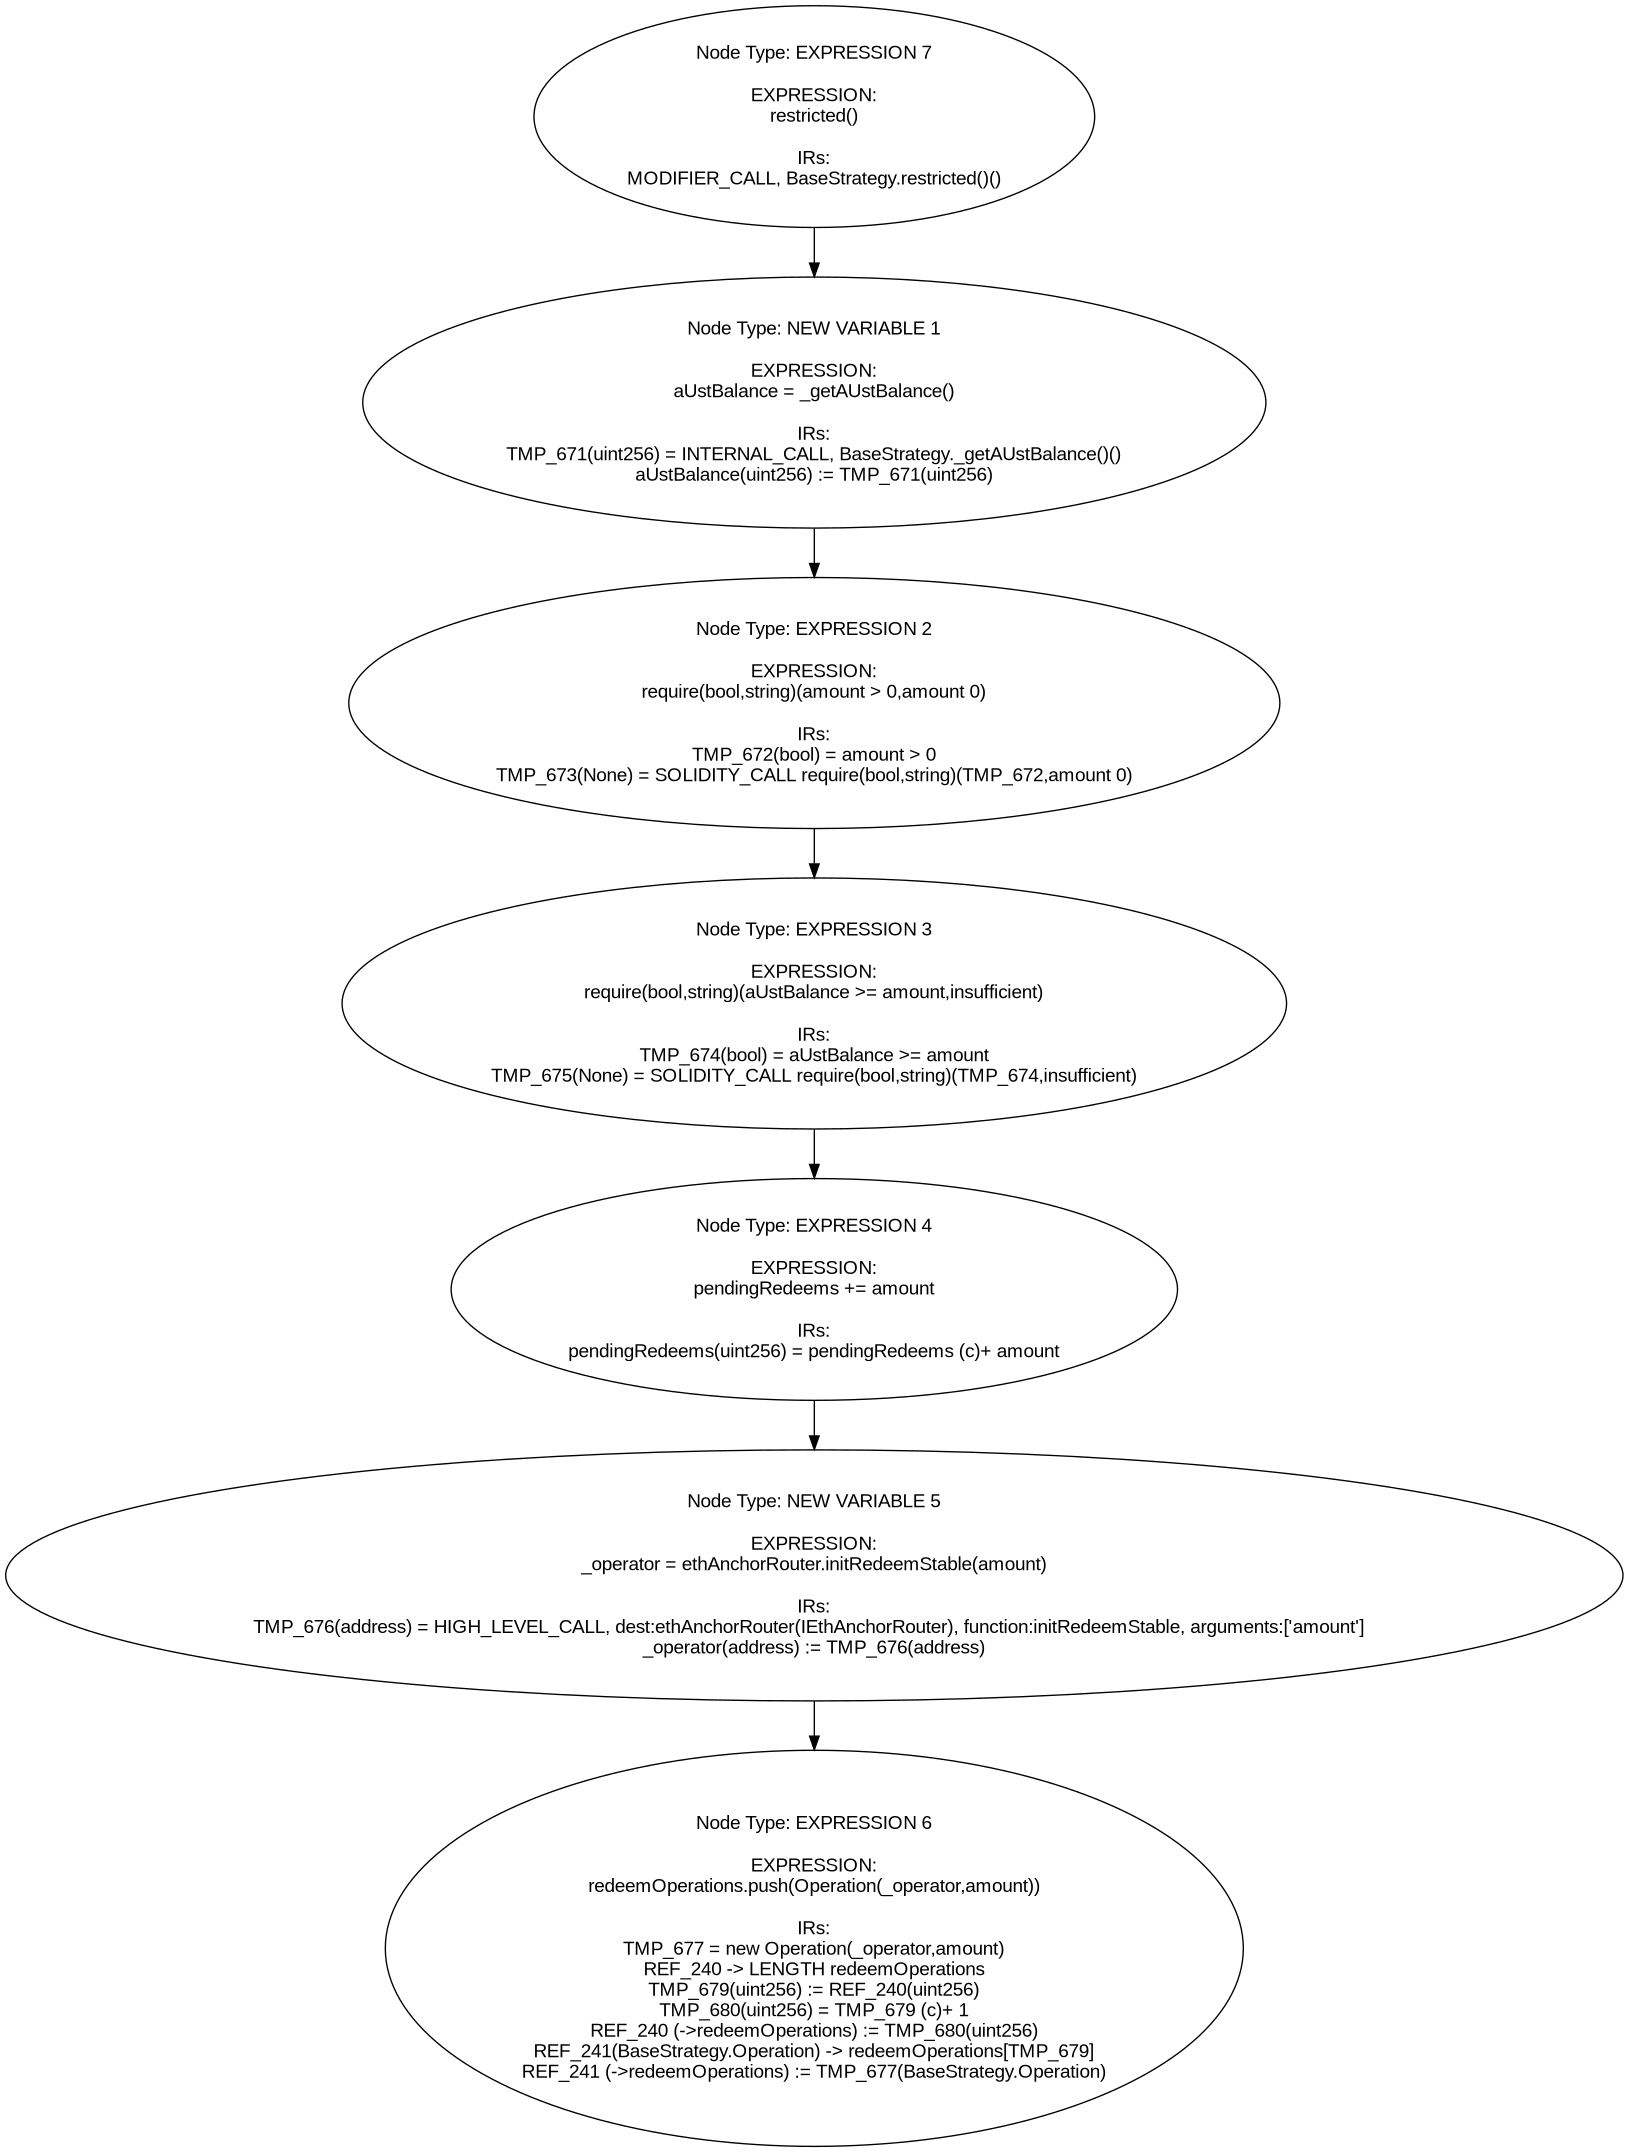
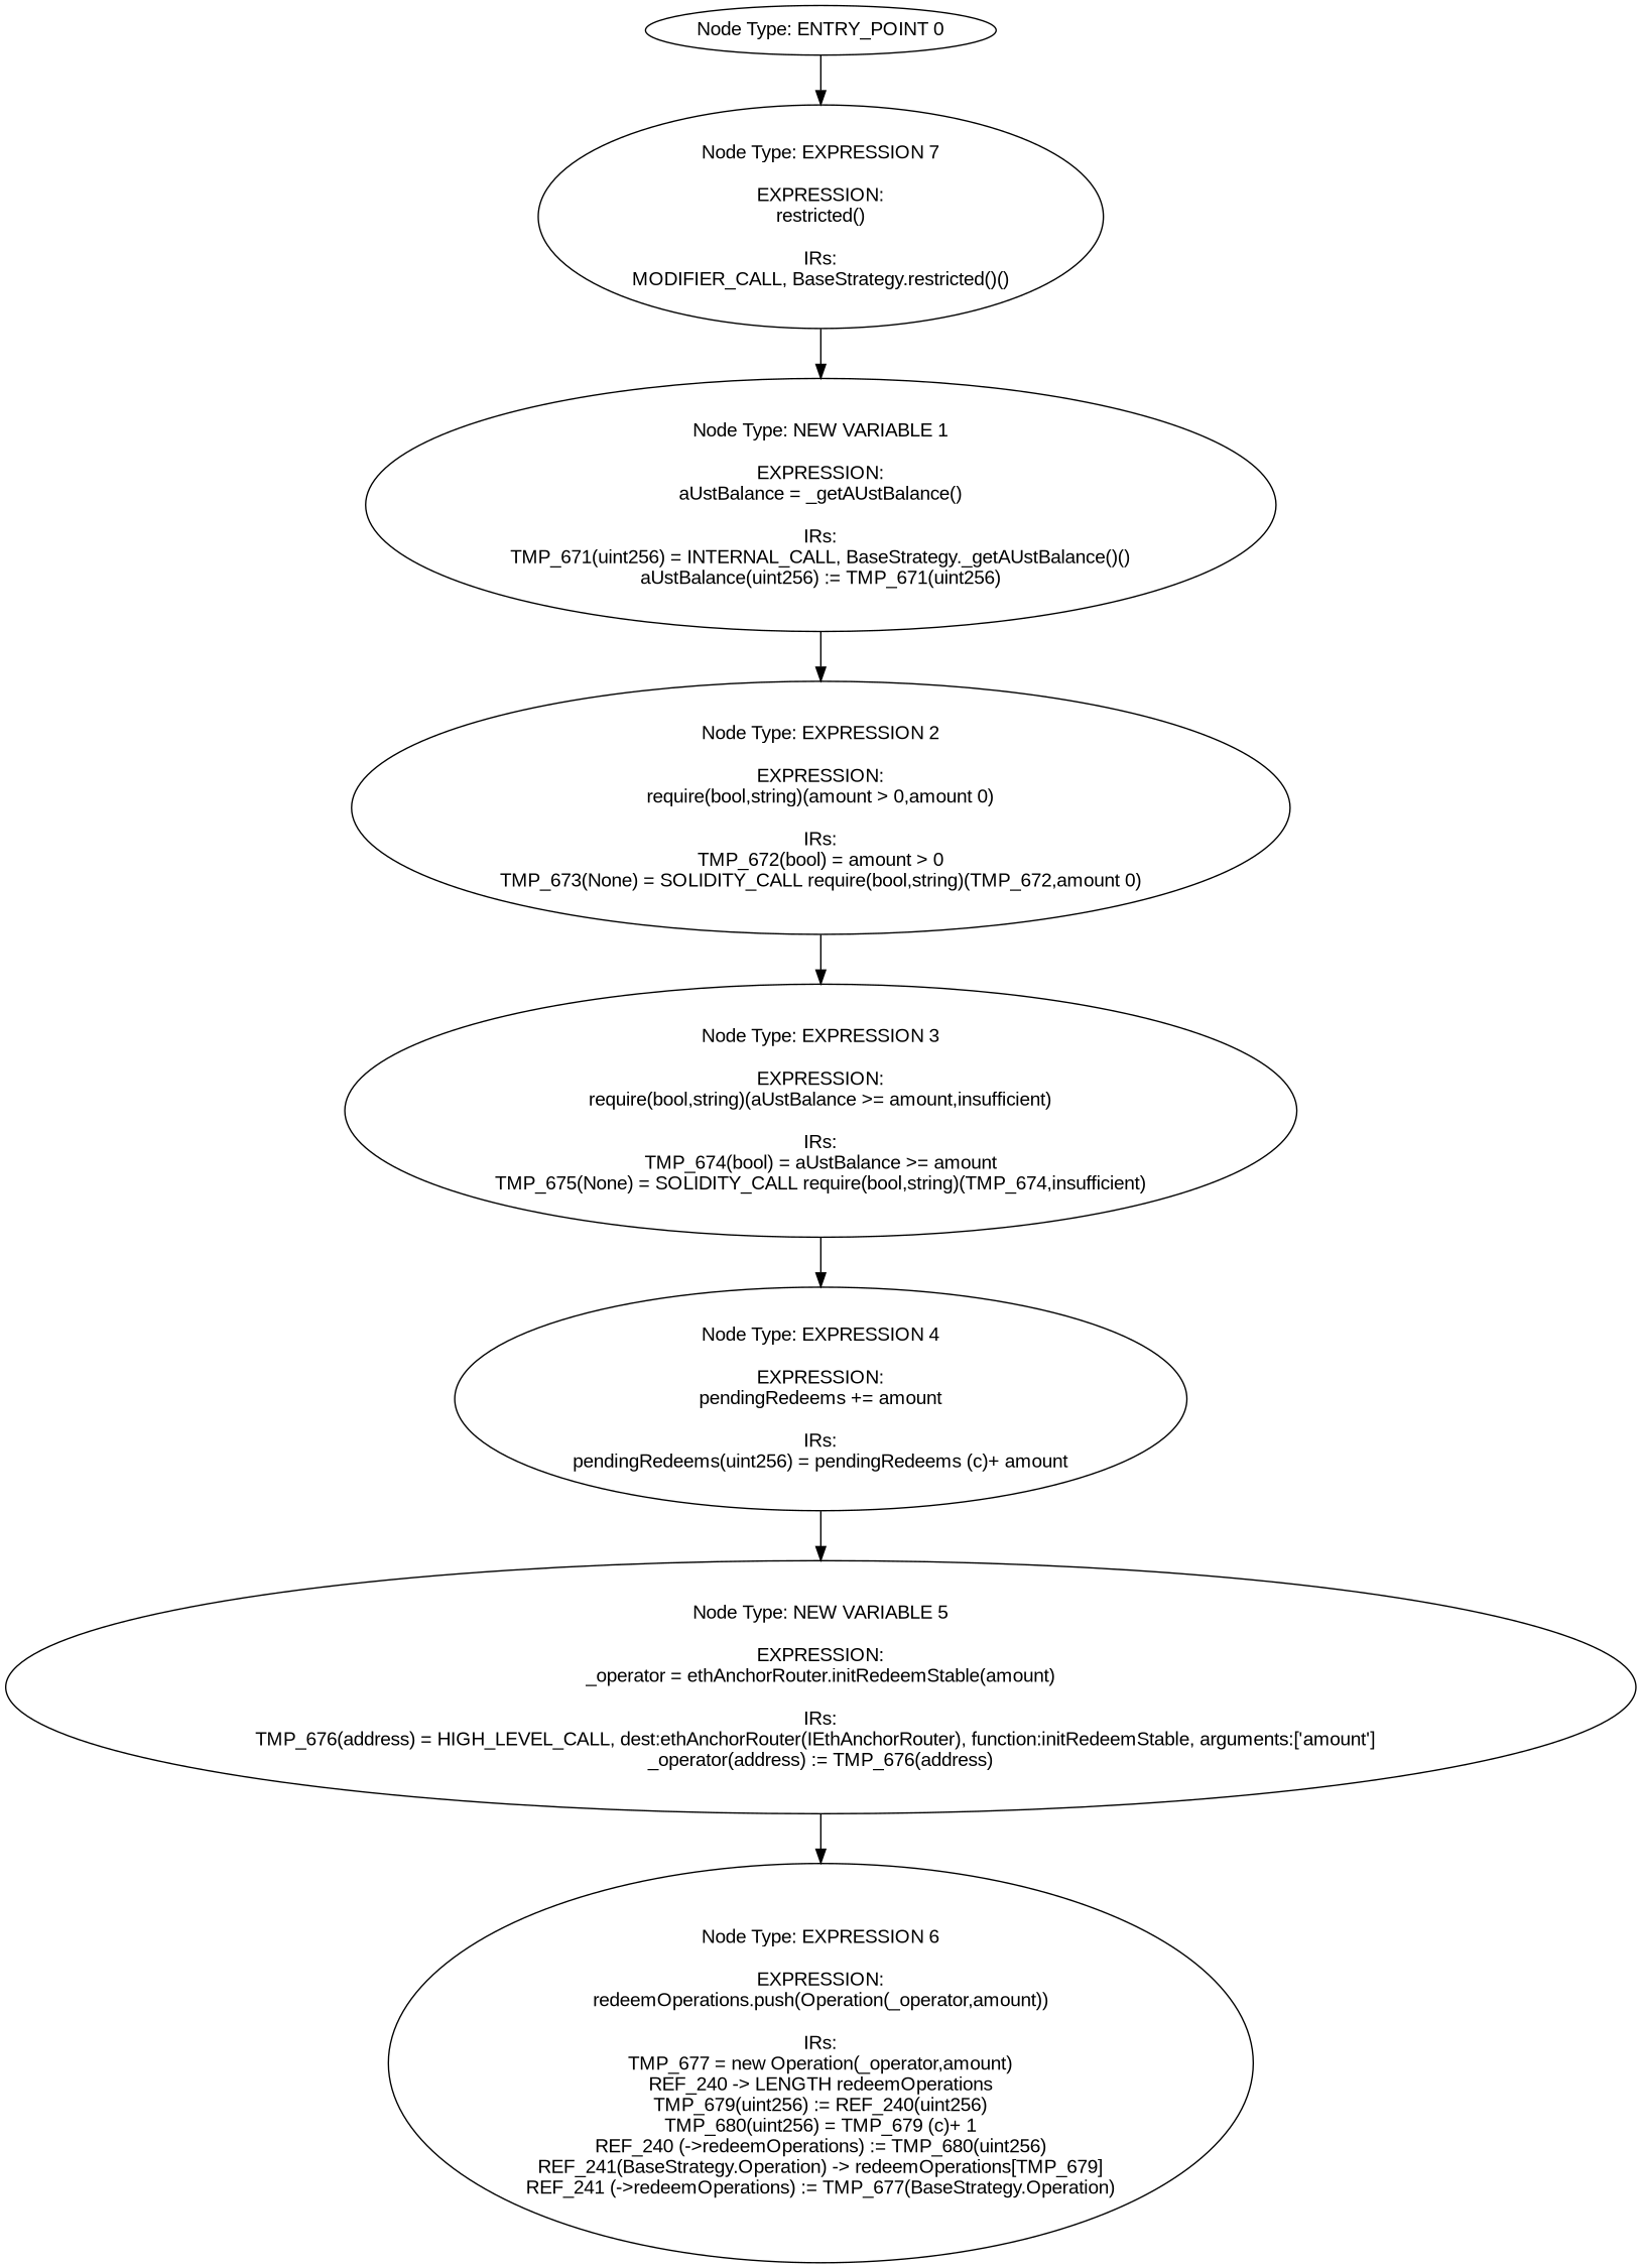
  digraph {
    fontname="Liberation Sans"
    node [fontname="Liberation Sans"]
    edge [fontname="Liberation Sans"]
+   n1 [label="Node Type: ENTRY_POINT 0\n"]
    n2 [label="Node Type: EXPRESSION 7\n\nEXPRESSION:\nrestricted()\n\nIRs:\nMODIFIER_CALL, BaseStrategy.restricted()()"]
    n3 [label="Node Type: NEW VARIABLE 1\n\nEXPRESSION:\naUstBalance = _getAUstBalance()\n\nIRs:\nTMP_671(uint256) = INTERNAL_CALL, BaseStrategy._getAUstBalance()()\naUstBalance(uint256) := TMP_671(uint256)"]
    n4 [label="Node Type: EXPRESSION 2\n\nEXPRESSION:\nrequire(bool,string)(amount > 0,amount 0)\n\nIRs:\nTMP_672(bool) = amount > 0\nTMP_673(None) = SOLIDITY_CALL require(bool,string)(TMP_672,amount 0)"]
    n5 [label="Node Type: EXPRESSION 3\n\nEXPRESSION:\nrequire(bool,string)(aUstBalance >= amount,insufficient)\n\nIRs:\nTMP_674(bool) = aUstBalance >= amount\nTMP_675(None) = SOLIDITY_CALL require(bool,string)(TMP_674,insufficient)"]
    n6 [label="Node Type: EXPRESSION 4\n\nEXPRESSION:\npendingRedeems += amount\n\nIRs:\npendingRedeems(uint256) = pendingRedeems (c)+ amount"]
    n7 [label="Node Type: NEW VARIABLE 5\n\nEXPRESSION:\n_operator = ethAnchorRouter.initRedeemStable(amount)\n\nIRs:\nTMP_676(address) = HIGH_LEVEL_CALL, dest:ethAnchorRouter(IEthAnchorRouter), function:initRedeemStable, arguments:['amount']  \n_operator(address) := TMP_676(address)"]
    n8 [label="Node Type: EXPRESSION 6\n\nEXPRESSION:\nredeemOperations.push(Operation(_operator,amount))\n\nIRs:\nTMP_677 = new Operation(_operator,amount)\nREF_240 -> LENGTH redeemOperations\nTMP_679(uint256) := REF_240(uint256)\nTMP_680(uint256) = TMP_679 (c)+ 1\nREF_240 (->redeemOperations) := TMP_680(uint256)\nREF_241(BaseStrategy.Operation) -> redeemOperations[TMP_679]\nREF_241 (->redeemOperations) := TMP_677(BaseStrategy.Operation)"]
+   n1 -> n2
    n2 -> n3
    n3 -> n4
    n4 -> n5
    n5 -> n6
    n6 -> n7
    n7 -> n8
  }
